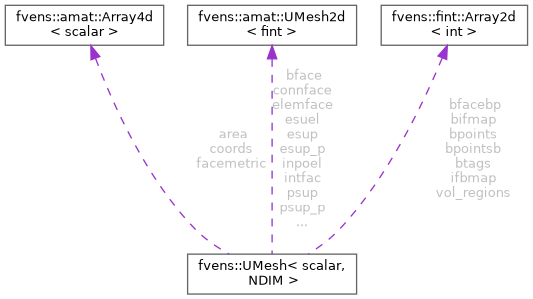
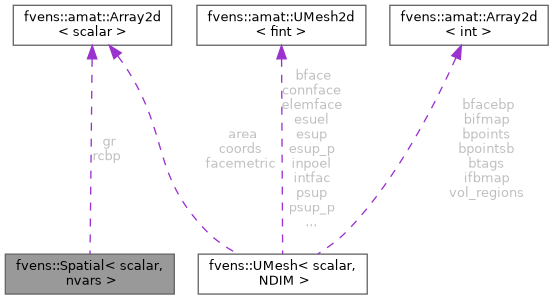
  digraph {
    node [color=gray40 fillcolor=white fontname=Helvetica fontsize=10 shape=box style=filled]
    edge [color=darkorchid3 dir=back fontcolor=grey fontname=Helvetica fontsize=10 labelfontname=Helvetica labelfontsize=10 style=dashed]
+   n1 [fillcolor=grey60 fontcolor=black height=0.2 label="fvens::Spatial\< scalar,\l nvars \>" width=0.4]
    n2 [height=0.2 label="fvens::UMesh\< scalar,\l NDIM \>" width=0.4]
-   n3 [height=0.2 label="fvens::amat::Array4d\l\< scalar \>" width=0.4]
+   n3 [height=0.2 label="fvens::amat::Array2d\l\< scalar \>" width=0.4]
    n4 [height=0.2 label="fvens::amat::UMesh2d\l\< fint \>" width=0.4]
-   n5 [height=0.2 label="fvens::fint::Array2d\l\< int \>" width=0.4]
+   n5 [height=0.2 label="fvens::amat::Array2d\l\< int \>" width=0.4]
+   n3 -> n1 [label=" gr\nrcbp"]
    n3 -> n2 [label=" area\ncoords\nfacemetric"]
    n4 -> n2 [label=" bface\nconnface\nelemface\nesuel\nesup\nesup_p\ninpoel\nintfac\npsup\npsup_p\n..."]
    n5 -> n2 [label=" bfacebp\nbifmap\nbpoints\nbpointsb\nbtags\nifbmap\nvol_regions"]
  }
